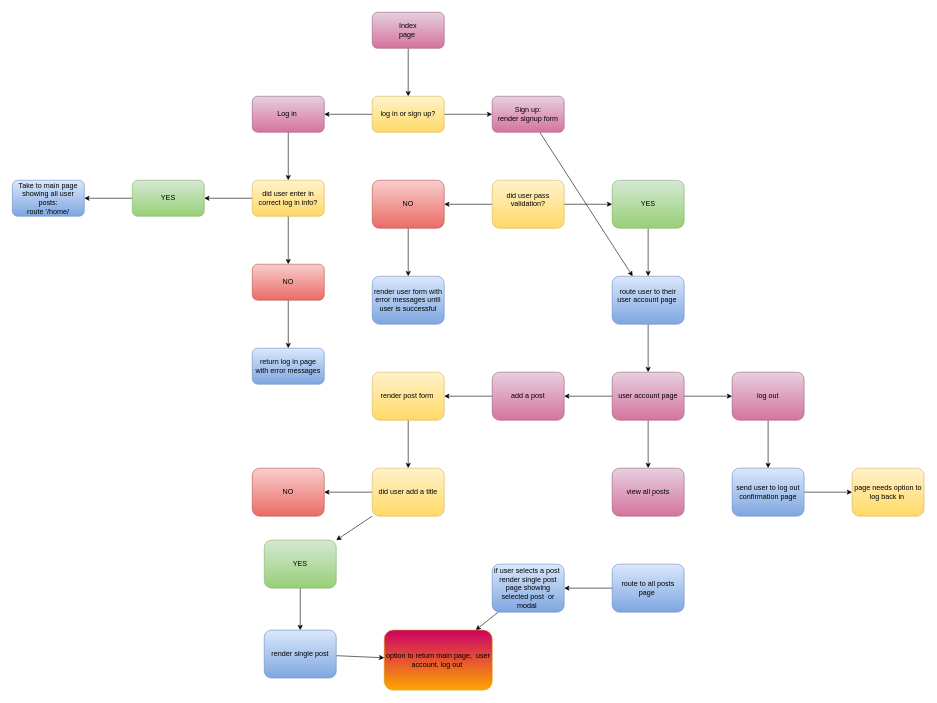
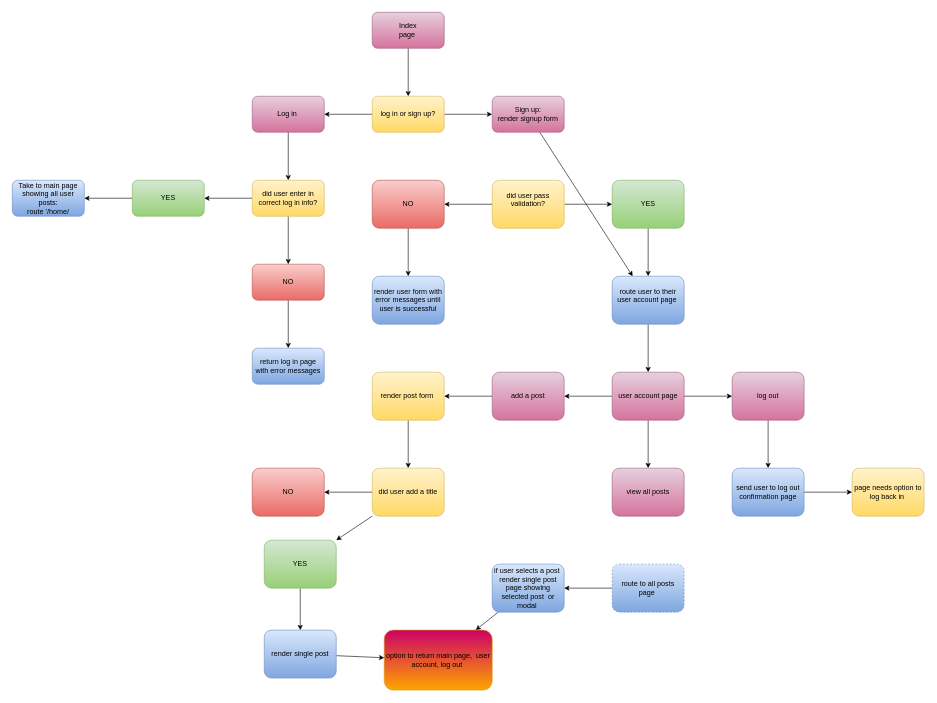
  <mxCell id="0" />
  <mxCell id="1" parent="0" />
  <mxCell id="2" value="" style="edgeStyle=orthogonalEdgeStyle;rounded=0;html=1;jettySize=auto;orthogonalLoop=1;" parent="1" source="3" target="6" edge="1"><mxGeometry relative="1" as="geometry" /></mxCell>
  <mxCell id="3" value="" style="rounded=1;whiteSpace=wrap;html=1;fillColor=#e6d0de;strokeColor=#996185;gradientColor=#d5739d;" parent="1" vertex="1"><mxGeometry x="620" y="20" width="120" height="60" as="geometry" /></mxCell>
  <mxCell id="4" value="" style="edgeStyle=orthogonalEdgeStyle;rounded=0;html=1;jettySize=auto;orthogonalLoop=1;" parent="1" source="6" target="19" edge="1"><mxGeometry relative="1" as="geometry" /></mxCell>
  <mxCell id="5" value="" style="edgeStyle=orthogonalEdgeStyle;rounded=0;html=1;jettySize=auto;orthogonalLoop=1;" parent="1" source="6" target="8" edge="1"><mxGeometry relative="1" as="geometry" /></mxCell>
  <mxCell id="6" value="log in or sign up?" style="rounded=1;whiteSpace=wrap;html=1;fillColor=#fff2cc;strokeColor=#d6b656;gradientColor=#ffd966;" parent="1" vertex="1"><mxGeometry x="620" y="160" width="120" height="60" as="geometry" /></mxCell>
  <mxCell id="7" value="" style="edgeStyle=orthogonalEdgeStyle;rounded=0;html=1;jettySize=auto;orthogonalLoop=1;" parent="1" source="8" target="11" edge="1"><mxGeometry relative="1" as="geometry" /></mxCell>
  <mxCell id="8" value="Log in&amp;nbsp;" style="rounded=1;whiteSpace=wrap;html=1;fillColor=#e6d0de;strokeColor=#996185;gradientColor=#d5739d;" parent="1" vertex="1"><mxGeometry x="420" y="160" width="120" height="60" as="geometry" /></mxCell>
  <mxCell id="9" value="" style="edgeStyle=none;rounded=0;html=1;jettySize=auto;orthogonalLoop=1;" parent="1" source="11" target="16" edge="1"><mxGeometry relative="1" as="geometry" /></mxCell>
  <mxCell id="10" value="" style="edgeStyle=none;rounded=0;html=1;jettySize=auto;orthogonalLoop=1;" parent="1" source="11" target="13" edge="1"><mxGeometry relative="1" as="geometry" /></mxCell>
  <mxCell id="11" value="did user enter in correct log in info?" style="rounded=1;whiteSpace=wrap;html=1;fillColor=#fff2cc;strokeColor=#d6b656;gradientColor=#ffd966;" parent="1" vertex="1"><mxGeometry x="420" y="300" width="120" height="60" as="geometry" /></mxCell>
  <mxCell id="12" value="" style="edgeStyle=none;rounded=0;html=1;jettySize=auto;orthogonalLoop=1;" parent="1" source="13" target="14" edge="1"><mxGeometry relative="1" as="geometry" /></mxCell>
  <mxCell id="13" value="NO" style="rounded=1;whiteSpace=wrap;html=1;fillColor=#f8cecc;strokeColor=#b85450;gradientColor=#ea6b66;" parent="1" vertex="1"><mxGeometry x="420" y="440" width="120" height="60" as="geometry" /></mxCell>
  <mxCell id="14" value="return log in page with error messages" style="rounded=1;whiteSpace=wrap;html=1;fillColor=#dae8fc;strokeColor=#6c8ebf;gradientColor=#7ea6e0;" parent="1" vertex="1"><mxGeometry x="420" y="580" width="120" height="60" as="geometry" /></mxCell>
  <mxCell id="15" value="" style="edgeStyle=none;rounded=0;html=1;jettySize=auto;orthogonalLoop=1;" parent="1" source="16" target="17" edge="1"><mxGeometry relative="1" as="geometry" /></mxCell>
  <mxCell id="16" value="YES" style="rounded=1;whiteSpace=wrap;html=1;fillColor=#d5e8d4;strokeColor=#82b366;gradientColor=#97d077;" parent="1" vertex="1"><mxGeometry x="220" y="300" width="120" height="60" as="geometry" /></mxCell>
  <mxCell id="17" value="Take to main page showing all user posts:&lt;div&gt;route '/home/&lt;/div&gt;" style="rounded=1;whiteSpace=wrap;html=1;fillColor=#dae8fc;strokeColor=#6c8ebf;gradientColor=#7ea6e0;" parent="1" vertex="1"><mxGeometry x="20" y="300" width="120" height="60" as="geometry" /></mxCell>
  <mxCell id="18" value="" style="edgeStyle=none;rounded=0;html=1;jettySize=auto;orthogonalLoop=1;" parent="1" source="19" target="26" edge="1"><mxGeometry relative="1" as="geometry" /></mxCell>
  <mxCell id="19" value="Sign up:&lt;div&gt;render signup form&lt;/div&gt;" style="rounded=1;whiteSpace=wrap;html=1;fillColor=#e6d0de;strokeColor=#996185;gradientColor=#d5739d;" parent="1" vertex="1"><mxGeometry x="820" y="160" width="120" height="60" as="geometry" /></mxCell>
  <mxCell id="20" value="" style="edgeStyle=none;rounded=0;html=1;jettySize=auto;orthogonalLoop=1;" parent="1" source="22" target="55" edge="1"><mxGeometry relative="1" as="geometry" /></mxCell>
  <mxCell id="21" value="" style="edgeStyle=none;rounded=0;html=1;jettySize=auto;orthogonalLoop=1;" parent="1" source="22" target="24" edge="1"><mxGeometry relative="1" as="geometry" /></mxCell>
  <mxCell id="22" value="&lt;div&gt;&lt;div&gt;did user pass validation?&lt;/div&gt;&lt;/div&gt;&lt;div&gt;&lt;br&gt;&lt;/div&gt;" style="rounded=1;whiteSpace=wrap;html=1;fillColor=#fff2cc;strokeColor=#d6b656;gradientColor=#ffd966;" parent="1" vertex="1"><mxGeometry x="820" y="300" width="120" height="80" as="geometry" /></mxCell>
  <mxCell id="23" value="" style="edgeStyle=none;rounded=0;html=1;jettySize=auto;orthogonalLoop=1;" parent="1" source="24" target="26" edge="1"><mxGeometry relative="1" as="geometry" /></mxCell>
  <mxCell id="24" value="&lt;div&gt;&lt;div&gt;YES&lt;/div&gt;&lt;/div&gt;" style="rounded=1;whiteSpace=wrap;html=1;fillColor=#d5e8d4;strokeColor=#82b366;gradientColor=#97d077;" parent="1" vertex="1"><mxGeometry x="1020" y="300" width="120" height="80" as="geometry" /></mxCell>
  <mxCell id="25" value="" style="edgeStyle=none;rounded=0;html=1;jettySize=auto;orthogonalLoop=1;" parent="1" source="26" target="30" edge="1"><mxGeometry relative="1" as="geometry" /></mxCell>
  <mxCell id="26" value="&lt;div&gt;&lt;div&gt;route user to their user account page&amp;nbsp;&lt;/div&gt;&lt;/div&gt;&lt;div&gt;&lt;br&gt;&lt;/div&gt;" style="rounded=1;whiteSpace=wrap;html=1;fillColor=#dae8fc;strokeColor=#6c8ebf;gradientColor=#7ea6e0;" parent="1" vertex="1"><mxGeometry x="1020" y="460" width="120" height="80" as="geometry" /></mxCell>
  <mxCell id="27" value="" style="edgeStyle=none;rounded=0;html=1;jettySize=auto;orthogonalLoop=1;" parent="1" source="30" target="43" edge="1"><mxGeometry relative="1" as="geometry" /></mxCell>
  <mxCell id="28" value="" style="edgeStyle=none;rounded=0;html=1;jettySize=auto;orthogonalLoop=1;" parent="1" source="30" target="36" edge="1"><mxGeometry relative="1" as="geometry" /></mxCell>
  <mxCell id="29" value="" style="edgeStyle=none;rounded=0;html=1;jettySize=auto;orthogonalLoop=1;" parent="1" source="30" target="32" edge="1"><mxGeometry relative="1" as="geometry" /></mxCell>
  <mxCell id="30" value="user account page" style="rounded=1;whiteSpace=wrap;html=1;fillColor=#e6d0de;strokeColor=#996185;gradientColor=#d5739d;" parent="1" vertex="1"><mxGeometry x="1020" y="620" width="120" height="80" as="geometry" /></mxCell>
  <mxCell id="31" value="" style="edgeStyle=none;rounded=0;html=1;jettySize=auto;orthogonalLoop=1;" parent="1" source="32" target="34" edge="1"><mxGeometry relative="1" as="geometry" /></mxCell>
  <mxCell id="32" value="log out" style="rounded=1;whiteSpace=wrap;html=1;fillColor=#e6d0de;strokeColor=#996185;gradientColor=#d5739d;" parent="1" vertex="1"><mxGeometry x="1220" y="620" width="120" height="80" as="geometry" /></mxCell>
  <mxCell id="33" value="" style="edgeStyle=none;rounded=0;html=1;jettySize=auto;orthogonalLoop=1;" parent="1" source="34" target="35" edge="1"><mxGeometry relative="1" as="geometry" /></mxCell>
  <mxCell id="34" value="send user to log out confirmation page" style="rounded=1;whiteSpace=wrap;html=1;fillColor=#dae8fc;strokeColor=#6c8ebf;gradientColor=#7ea6e0;" parent="1" vertex="1"><mxGeometry x="1220" y="780" width="120" height="80" as="geometry" /></mxCell>
  <mxCell id="35" value="page needs option to log back in&amp;nbsp;" style="rounded=1;whiteSpace=wrap;html=1;fillColor=#fff2cc;strokeColor=#d6b656;gradientColor=#ffd966;" parent="1" vertex="1"><mxGeometry x="1420" y="780" width="120" height="80" as="geometry" /></mxCell>
  <mxCell id="36" value="view all posts" style="rounded=1;whiteSpace=wrap;html=1;fillColor=#e6d0de;strokeColor=#996185;gradientColor=#d5739d;" parent="1" vertex="1"><mxGeometry x="1020" y="780" width="120" height="80" as="geometry" /></mxCell>
  <mxCell id="37" value="" style="edgeStyle=none;rounded=0;html=1;jettySize=auto;orthogonalLoop=1;" parent="1" source="38" target="40" edge="1"><mxGeometry relative="1" as="geometry" /></mxCell>
- <mxCell id="38" value="route to all posts page&amp;nbsp;" style="rounded=1;whiteSpace=wrap;html=1;fillColor=#dae8fc;strokeColor=#6c8ebf;gradientColor=#7ea6e0;" parent="1" vertex="1"><mxGeometry x="1020" y="940" width="120" height="80" as="geometry" /></mxCell>
+ <mxCell id="38" value="route to all posts page&amp;nbsp;" style="rounded=1;whiteSpace=wrap;html=1;fillColor=#dae8fc;strokeColor=#6c8ebf;gradientColor=#7ea6e0;dashed=1;" parent="1" vertex="1"><mxGeometry x="1020" y="940" width="120" height="80" as="geometry" /></mxCell>
  <mxCell id="39" value="" style="edgeStyle=none;rounded=0;html=1;jettySize=auto;orthogonalLoop=1;" parent="1" source="40" target="41" edge="1"><mxGeometry relative="1" as="geometry" /></mxCell>
  <mxCell id="40" value="if user selects a post&amp;nbsp;&lt;div&gt;render single post page showing selected post&amp;nbsp; or modal&amp;nbsp;&lt;/div&gt;" style="rounded=1;whiteSpace=wrap;html=1;fillColor=#dae8fc;strokeColor=#6c8ebf;gradientColor=#7ea6e0;" parent="1" vertex="1"><mxGeometry x="820" y="940" width="120" height="80" as="geometry" /></mxCell>
  <mxCell id="41" value="option to return main page,&amp;nbsp; user account, log out&amp;nbsp;" style="rounded=1;whiteSpace=wrap;html=1;fillColor=#CC0066;strokeColor=#d79b00;gradientColor=#ffa500;" parent="1" vertex="1"><mxGeometry x="640" y="1050" width="180" height="100" as="geometry" /></mxCell>
  <mxCell id="42" value="" style="edgeStyle=none;rounded=0;html=1;jettySize=auto;orthogonalLoop=1;" parent="1" source="43" target="45" edge="1"><mxGeometry relative="1" as="geometry" /></mxCell>
  <mxCell id="43" value="add a post" style="rounded=1;whiteSpace=wrap;html=1;fillColor=#e6d0de;strokeColor=#996185;gradientColor=#d5739d;" parent="1" vertex="1"><mxGeometry x="820" y="620" width="120" height="80" as="geometry" /></mxCell>
  <mxCell id="44" value="" style="edgeStyle=none;rounded=0;html=1;jettySize=auto;orthogonalLoop=1;" parent="1" source="45" target="48" edge="1"><mxGeometry relative="1" as="geometry" /></mxCell>
  <mxCell id="45" value="render post form&amp;nbsp;" style="rounded=1;whiteSpace=wrap;html=1;fillColor=#fff2cc;strokeColor=#d6b656;gradientColor=#ffd966;" parent="1" vertex="1"><mxGeometry x="620" y="620" width="120" height="80" as="geometry" /></mxCell>
  <mxCell id="46" value="" style="edgeStyle=none;rounded=0;html=1;jettySize=auto;orthogonalLoop=1;" parent="1" source="48" target="53" edge="1"><mxGeometry relative="1" as="geometry" /></mxCell>
  <mxCell id="47" value="" style="edgeStyle=none;rounded=0;html=1;jettySize=auto;orthogonalLoop=1;" parent="1" source="48" target="50" edge="1"><mxGeometry relative="1" as="geometry" /></mxCell>
  <mxCell id="48" value="did user add a title" style="rounded=1;whiteSpace=wrap;html=1;fillColor=#fff2cc;strokeColor=#d6b656;gradientColor=#ffd966;" parent="1" vertex="1"><mxGeometry x="620" y="780" width="120" height="80" as="geometry" /></mxCell>
  <mxCell id="49" value="" style="edgeStyle=none;rounded=0;html=1;jettySize=auto;orthogonalLoop=1;" parent="1" source="50" target="52" edge="1"><mxGeometry relative="1" as="geometry" /></mxCell>
  <mxCell id="50" value="YES" style="rounded=1;whiteSpace=wrap;html=1;fillColor=#d5e8d4;strokeColor=#82b366;gradientColor=#97d077;" parent="1" vertex="1"><mxGeometry x="440" y="900" width="120" height="80" as="geometry" /></mxCell>
  <mxCell id="51" value="" style="edgeStyle=none;rounded=0;html=1;jettySize=auto;orthogonalLoop=1;" parent="1" source="52" target="41" edge="1"><mxGeometry relative="1" as="geometry" /></mxCell>
  <mxCell id="52" value="render single post" style="rounded=1;whiteSpace=wrap;html=1;fillColor=#dae8fc;strokeColor=#6c8ebf;gradientColor=#7ea6e0;" parent="1" vertex="1"><mxGeometry x="440" y="1050" width="120" height="80" as="geometry" /></mxCell>
  <mxCell id="53" value="NO" style="rounded=1;whiteSpace=wrap;html=1;fillColor=#f8cecc;strokeColor=#b85450;gradientColor=#ea6b66;" parent="1" vertex="1"><mxGeometry x="420" y="780" width="120" height="80" as="geometry" /></mxCell>
  <mxCell id="54" value="" style="edgeStyle=none;rounded=0;html=1;jettySize=auto;orthogonalLoop=1;" parent="1" source="55" target="56" edge="1"><mxGeometry relative="1" as="geometry" /></mxCell>
  <mxCell id="55" value="NO" style="rounded=1;whiteSpace=wrap;html=1;fillColor=#f8cecc;strokeColor=#b85450;gradientColor=#ea6b66;" parent="1" vertex="1"><mxGeometry x="620" y="300" width="120" height="80" as="geometry" /></mxCell>
  <mxCell id="56" value="render user form with error messages until user is successful" style="rounded=1;whiteSpace=wrap;html=1;fillColor=#dae8fc;strokeColor=#6c8ebf;gradientColor=#7ea6e0;" parent="1" vertex="1"><mxGeometry x="620" y="460" width="120" height="80" as="geometry" /></mxCell>
  <mxCell id="57" value="Index page&amp;nbsp;" style="text;html=1;strokeColor=none;fillColor=none;align=center;verticalAlign=middle;whiteSpace=wrap;rounded=0;" parent="1" vertex="1"><mxGeometry x="660" y="40" width="40" height="20" as="geometry" /></mxCell>
